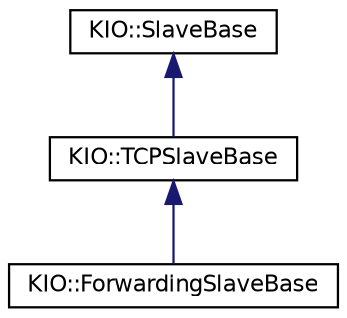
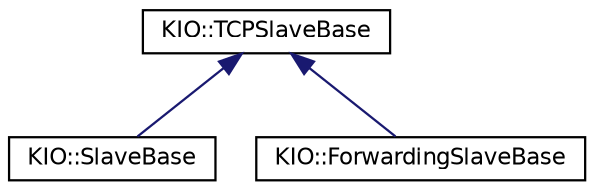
  digraph {
    rankdir=TB
    node [color=black fillcolor=white fontname=Helvetica fontsize=10 shape=record style=filled]
    edge [color=midnightblue dir=back fontname=Helvetica fontsize=10 labelfontname=Helvetica labelfontsize=10 style=solid]
    n1 [height=0.2 label="KIO::SlaveBase" width=0.4]
    n2 [height=0.2 label="KIO::TCPSlaveBase" width=0.4]
    n3 [height=0.2 label="KIO::ForwardingSlaveBase" width=0.4]
-   n1 -> n2
+   n2 -> n1
    n2 -> n3
  }
